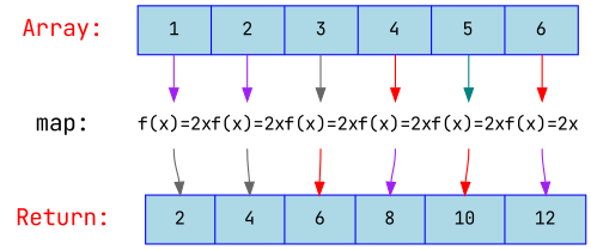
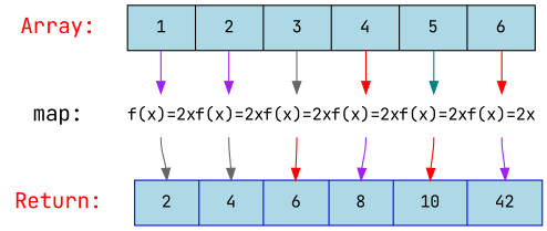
  digraph {
    fontname="JetBrains Mono"
    node [fontcolor=black fontname="JetBrains Mono" fontsize=18 shape=plaintext]
    edge [color=purple fontname="JetBrains Mono"]
    "Array:" [fontcolor=red]
-   n2 [color=blue fillcolor=lightblue fixedsize=true fontsize=14 label="<f0> 1 | <f1> 2 | <f2> 3 | <f3> 4 | <f4> 5 | <f5> 6" shape=record style=filled width=4.75]
+   n2 [color=black fillcolor=lightblue fixedsize=true fontsize=14 label="<f0> 1 | <f1> 2 | <f2> 3 | <f3> 4 | <f4> 5 | <f5> 6" shape=record style=filled width=4.75]
    "map:"
    n4 [color=white fixedsize=true fontsize=14 label="<f0> f(x)=2x | <f1> f(x)=2x | <f2> f(x)=2x | <f3> f(x)=2x| <f4> f(x)=2x | <f5> f(x)=2x" shape=record width=4.75]
    "Return:" [fontcolor=red]
-   n6 [color=blue fillcolor=lightblue fixedsize=true fontsize=14 label="<f0> 2 | <f1> 4 | <f2> 6 | <f3> 8 | <f4> 10 | <f5> 12" shape=record style=filled width=4.75]
+   n6 [color=blue fillcolor=lightblue fixedsize=true fontsize=14 label="<f0> 2 | <f1> 4 | <f2> 6 | <f3> 8 | <f4> 10 | <f5> 42" shape=record style=filled width=4.75]
    subgraph sub_1 {
      rank=same
      "Array:"
      n2
    }
    subgraph sub_2 {
      rank=same
      "map:"
      n4
    }
    subgraph sub_3 {
      rank=same
      "Return:"
      n6
    }
    "Array:" -> "map:" [color=white]
    n2 -> n4 [headport=f0 tailport=f0]
    n2 -> n4 [headport=f1 tailport=f1]
    n2 -> n4 [color=gray40 headport=f2 tailport=f2]
    n2 -> n4 [color=red headport=f3 tailport=f3]
    n2 -> n4 [color=teal headport=f4 tailport=f4]
    n2 -> n4 [color=red headport=f5 tailport=f5]
    "map:" -> "Return:" [color=white]
    n4 -> n6 [color=gray40 headport=f0 tailport=f0]
    n4 -> n6 [color=gray40 headport=f1 tailport=f1]
    n4 -> n6 [color=red headport=f2 tailport=f2]
    n4 -> n6 [headport=f3 tailport=f3]
    n4 -> n6 [color=red headport=f4 tailport=f4]
    n4 -> n6 [headport=f5 tailport=f5]
  }
